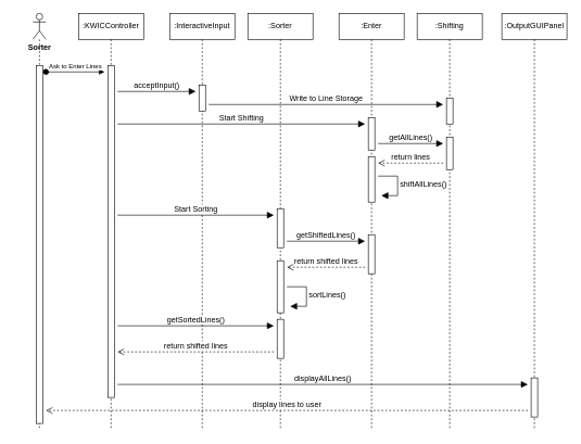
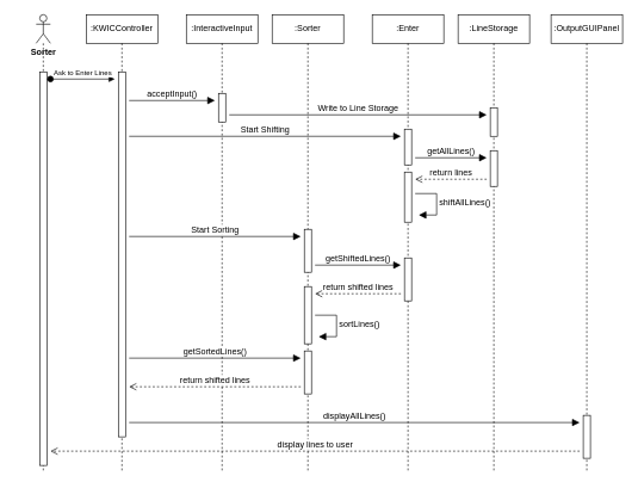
  <mxCell id="0" />
  <mxCell id="1" parent="0" />
  <mxCell id="2" value="" style="shape=umlLifeline;perimeter=lifelinePerimeter;whiteSpace=wrap;html=1;container=1;dropTarget=0;collapsible=0;recursiveResize=0;outlineConnect=0;portConstraint=eastwest;newEdgeStyle={&quot;curved&quot;:0,&quot;rounded&quot;:0};participant=umlActor;" vertex="1" parent="1"><mxGeometry x="50" y="20" width="20" height="640" as="geometry" /></mxCell>
  <mxCell id="3" value="" style="html=1;points=[[0,0,0,0,5],[0,1,0,0,-5],[1,0,0,0,5],[1,1,0,0,-5]];perimeter=orthogonalPerimeter;outlineConnect=0;targetShapes=umlLifeline;portConstraint=eastwest;newEdgeStyle={&quot;curved&quot;:0,&quot;rounded&quot;:0};" vertex="1" parent="2"><mxGeometry x="5" y="80" width="10" height="550" as="geometry" /></mxCell>
  <mxCell id="4" value=":InteractiveInput" style="shape=umlLifeline;perimeter=lifelinePerimeter;whiteSpace=wrap;html=1;container=1;dropTarget=0;collapsible=0;recursiveResize=0;outlineConnect=0;portConstraint=eastwest;newEdgeStyle={&quot;curved&quot;:0,&quot;rounded&quot;:0};" vertex="1" parent="1"><mxGeometry x="260" y="20" width="100" height="640" as="geometry" /></mxCell>
  <mxCell id="5" value="" style="html=1;points=[[0,0,0,0,5],[0,1,0,0,-5],[1,0,0,0,5],[1,1,0,0,-5]];perimeter=orthogonalPerimeter;outlineConnect=0;targetShapes=umlLifeline;portConstraint=eastwest;newEdgeStyle={&quot;curved&quot;:0,&quot;rounded&quot;:0};" vertex="1" parent="4"><mxGeometry x="45" y="110" width="10" height="40" as="geometry" /></mxCell>
  <mxCell id="6" value=":KWICController" style="shape=umlLifeline;perimeter=lifelinePerimeter;whiteSpace=wrap;html=1;container=1;dropTarget=0;collapsible=0;recursiveResize=0;outlineConnect=0;portConstraint=eastwest;newEdgeStyle={&quot;curved&quot;:0,&quot;rounded&quot;:0};" vertex="1" parent="1"><mxGeometry x="120" y="20" width="100" height="640" as="geometry" /></mxCell>
  <mxCell id="7" value="" style="html=1;points=[[0,0,0,0,5],[0,1,0,0,-5],[1,0,0,0,5],[1,1,0,0,-5]];perimeter=orthogonalPerimeter;outlineConnect=0;targetShapes=umlLifeline;portConstraint=eastwest;newEdgeStyle={&quot;curved&quot;:0,&quot;rounded&quot;:0};" vertex="1" parent="6"><mxGeometry x="45" y="80" width="10" height="510" as="geometry" /></mxCell>
  <mxCell id="8" value="Ask to Enter Lines" style="html=1;verticalAlign=bottom;startArrow=oval;startFill=1;endArrow=block;startSize=8;curved=0;rounded=0;fontSize=10;" edge="1" parent="1"><mxGeometry width="60" relative="1" as="geometry"><mxPoint x="70" y="110" as="sourcePoint" /><mxPoint x="160" y="110" as="targetPoint" /></mxGeometry></mxCell>
  <mxCell id="9" value="acceptInput()" style="html=1;verticalAlign=bottom;endArrow=block;curved=0;rounded=0;fontSize=12;startSize=8;endSize=8;" edge="1" parent="1"><mxGeometry width="80" relative="1" as="geometry"><mxPoint x="180" y="140" as="sourcePoint" /><mxPoint x="300" y="140" as="targetPoint" /></mxGeometry></mxCell>
  <mxCell id="10" value=":Enter" style="shape=umlLifeline;perimeter=lifelinePerimeter;whiteSpace=wrap;html=1;container=1;dropTarget=0;collapsible=0;recursiveResize=0;outlineConnect=0;portConstraint=eastwest;newEdgeStyle={&quot;curved&quot;:0,&quot;rounded&quot;:0};" vertex="1" parent="1"><mxGeometry x="520" y="20" width="100" height="640" as="geometry" /></mxCell>
  <mxCell id="11" value="shiftAllLines()" style="html=1;align=left;spacingLeft=2;endArrow=block;rounded=0;edgeStyle=orthogonalEdgeStyle;curved=0;rounded=0;fontSize=12;startSize=8;endSize=8;" edge="1" parent="10"><mxGeometry relative="1" as="geometry"><mxPoint x="60" y="250" as="sourcePoint" /><Array as="points"><mxPoint x="90" y="280" /></Array><mxPoint x="65" y="280.0" as="targetPoint" /></mxGeometry></mxCell>
  <mxCell id="12" value="" style="html=1;points=[[0,0,0,0,5],[0,1,0,0,-5],[1,0,0,0,5],[1,1,0,0,-5]];perimeter=orthogonalPerimeter;outlineConnect=0;targetShapes=umlLifeline;portConstraint=eastwest;newEdgeStyle={&quot;curved&quot;:0,&quot;rounded&quot;:0};" vertex="1" parent="10"><mxGeometry x="45" y="160" width="10" height="50" as="geometry" /></mxCell>
  <mxCell id="13" value="" style="html=1;points=[[0,0,0,0,5],[0,1,0,0,-5],[1,0,0,0,5],[1,1,0,0,-5]];perimeter=orthogonalPerimeter;outlineConnect=0;targetShapes=umlLifeline;portConstraint=eastwest;newEdgeStyle={&quot;curved&quot;:0,&quot;rounded&quot;:0};" vertex="1" parent="10"><mxGeometry x="45" y="220" width="10" height="70" as="geometry" /></mxCell>
  <mxCell id="14" value="" style="html=1;points=[[0,0,0,0,5],[0,1,0,0,-5],[1,0,0,0,5],[1,1,0,0,-5]];perimeter=orthogonalPerimeter;outlineConnect=0;targetShapes=umlLifeline;portConstraint=eastwest;newEdgeStyle={&quot;curved&quot;:0,&quot;rounded&quot;:0};" vertex="1" parent="10"><mxGeometry x="45" y="340" width="10" height="60" as="geometry" /></mxCell>
  <mxCell id="15" value="Start Shifting" style="html=1;verticalAlign=bottom;endArrow=block;curved=0;rounded=0;fontSize=12;startSize=8;endSize=8;" edge="1" parent="1"><mxGeometry width="80" relative="1" as="geometry"><mxPoint x="180" y="190" as="sourcePoint" /><mxPoint x="560" y="190" as="targetPoint" /></mxGeometry></mxCell>
  <mxCell id="16" value=":Sorter" style="shape=umlLifeline;perimeter=lifelinePerimeter;whiteSpace=wrap;html=1;container=1;dropTarget=0;collapsible=0;recursiveResize=0;outlineConnect=0;portConstraint=eastwest;newEdgeStyle={&quot;curved&quot;:0,&quot;rounded&quot;:0};" vertex="1" parent="1"><mxGeometry x="380" y="20" width="100" height="640" as="geometry" /></mxCell>
  <mxCell id="17" value="" style="html=1;points=[[0,0,0,0,5],[0,1,0,0,-5],[1,0,0,0,5],[1,1,0,0,-5]];perimeter=orthogonalPerimeter;outlineConnect=0;targetShapes=umlLifeline;portConstraint=eastwest;newEdgeStyle={&quot;curved&quot;:0,&quot;rounded&quot;:0};" vertex="1" parent="16"><mxGeometry x="45" y="300" width="10" height="60" as="geometry" /></mxCell>
  <mxCell id="18" value="" style="html=1;points=[[0,0,0,0,5],[0,1,0,0,-5],[1,0,0,0,5],[1,1,0,0,-5]];perimeter=orthogonalPerimeter;outlineConnect=0;targetShapes=umlLifeline;portConstraint=eastwest;newEdgeStyle={&quot;curved&quot;:0,&quot;rounded&quot;:0};" vertex="1" parent="16"><mxGeometry x="45" y="380" width="10" height="80" as="geometry" /></mxCell>
  <mxCell id="19" value="" style="html=1;points=[[0,0,0,0,5],[0,1,0,0,-5],[1,0,0,0,5],[1,1,0,0,-5]];perimeter=orthogonalPerimeter;outlineConnect=0;targetShapes=umlLifeline;portConstraint=eastwest;newEdgeStyle={&quot;curved&quot;:0,&quot;rounded&quot;:0};" vertex="1" parent="16"><mxGeometry x="45" y="470" width="10" height="60" as="geometry" /></mxCell>
- <mxCell id="20" value=":Shifting" style="shape=umlLifeline;perimeter=lifelinePerimeter;whiteSpace=wrap;html=1;container=1;dropTarget=0;collapsible=0;recursiveResize=0;outlineConnect=0;portConstraint=eastwest;newEdgeStyle={&quot;curved&quot;:0,&quot;rounded&quot;:0};" vertex="1" parent="1"><mxGeometry x="640" y="20" width="100" height="640" as="geometry" /></mxCell>
+ <mxCell id="20" value=":LineStorage" style="shape=umlLifeline;perimeter=lifelinePerimeter;whiteSpace=wrap;html=1;container=1;dropTarget=0;collapsible=0;recursiveResize=0;outlineConnect=0;portConstraint=eastwest;newEdgeStyle={&quot;curved&quot;:0,&quot;rounded&quot;:0};" vertex="1" parent="1"><mxGeometry x="640" y="20" width="100" height="640" as="geometry" /></mxCell>
  <mxCell id="21" value="" style="html=1;points=[[0,0,0,0,5],[0,1,0,0,-5],[1,0,0,0,5],[1,1,0,0,-5]];perimeter=orthogonalPerimeter;outlineConnect=0;targetShapes=umlLifeline;portConstraint=eastwest;newEdgeStyle={&quot;curved&quot;:0,&quot;rounded&quot;:0};" vertex="1" parent="20"><mxGeometry x="45" y="130" width="10" height="40" as="geometry" /></mxCell>
  <mxCell id="22" value="" style="html=1;points=[[0,0,0,0,5],[0,1,0,0,-5],[1,0,0,0,5],[1,1,0,0,-5]];perimeter=orthogonalPerimeter;outlineConnect=0;targetShapes=umlLifeline;portConstraint=eastwest;newEdgeStyle={&quot;curved&quot;:0,&quot;rounded&quot;:0};" vertex="1" parent="20"><mxGeometry x="45" y="190" width="10" height="50" as="geometry" /></mxCell>
  <mxCell id="23" value="getAllLines()" style="html=1;verticalAlign=bottom;endArrow=block;curved=0;rounded=0;fontSize=12;startSize=8;endSize=8;" edge="1" parent="1"><mxGeometry width="80" relative="1" as="geometry"><mxPoint x="580" y="220" as="sourcePoint" /><mxPoint x="680" y="220" as="targetPoint" /></mxGeometry></mxCell>
  <mxCell id="24" value="Write to Line Storage" style="html=1;verticalAlign=bottom;endArrow=block;curved=0;rounded=0;fontSize=12;startSize=8;endSize=8;" edge="1" parent="1"><mxGeometry width="80" relative="1" as="geometry"><mxPoint x="320" y="160" as="sourcePoint" /><mxPoint x="680" y="160" as="targetPoint" /></mxGeometry></mxCell>
  <mxCell id="25" value="return lines" style="html=1;verticalAlign=bottom;endArrow=open;dashed=1;endSize=8;curved=0;rounded=0;fontSize=12;" edge="1" parent="1"><mxGeometry relative="1" as="geometry"><mxPoint x="680" y="250" as="sourcePoint" /><mxPoint x="580" y="250" as="targetPoint" /></mxGeometry></mxCell>
  <mxCell id="26" value="Start Sorting" style="html=1;verticalAlign=bottom;endArrow=block;curved=0;rounded=0;fontSize=12;startSize=8;endSize=8;" edge="1" parent="1"><mxGeometry width="80" relative="1" as="geometry"><mxPoint x="180" y="330" as="sourcePoint" /><mxPoint x="420" y="330" as="targetPoint" /></mxGeometry></mxCell>
  <mxCell id="27" value="getShiftedLines()" style="html=1;verticalAlign=bottom;endArrow=block;curved=0;rounded=0;fontSize=12;startSize=8;endSize=8;" edge="1" parent="1"><mxGeometry width="80" relative="1" as="geometry"><mxPoint x="440" y="370" as="sourcePoint" /><mxPoint x="560" y="370" as="targetPoint" /></mxGeometry></mxCell>
  <mxCell id="28" value="return shifted lines" style="html=1;verticalAlign=bottom;endArrow=open;dashed=1;endSize=8;curved=0;rounded=0;fontSize=12;" edge="1" parent="1"><mxGeometry relative="1" as="geometry"><mxPoint x="560" y="410" as="sourcePoint" /><mxPoint x="440" y="410" as="targetPoint" /></mxGeometry></mxCell>
  <mxCell id="29" value="sortLines()" style="html=1;align=left;spacingLeft=2;endArrow=block;rounded=0;edgeStyle=orthogonalEdgeStyle;curved=0;rounded=0;fontSize=12;startSize=8;endSize=8;" edge="1" parent="1"><mxGeometry relative="1" as="geometry"><mxPoint x="440" y="440" as="sourcePoint" /><Array as="points"><mxPoint x="470" y="470" /></Array><mxPoint x="445" y="470" as="targetPoint" /></mxGeometry></mxCell>
  <mxCell id="30" value=":OutputGUIPanel" style="shape=umlLifeline;perimeter=lifelinePerimeter;whiteSpace=wrap;html=1;container=1;dropTarget=0;collapsible=0;recursiveResize=0;outlineConnect=0;portConstraint=eastwest;newEdgeStyle={&quot;curved&quot;:0,&quot;rounded&quot;:0};" vertex="1" parent="1"><mxGeometry x="770" y="20" width="100" height="640" as="geometry" /></mxCell>
  <mxCell id="31" value="" style="html=1;points=[[0,0,0,0,5],[0,1,0,0,-5],[1,0,0,0,5],[1,1,0,0,-5]];perimeter=orthogonalPerimeter;outlineConnect=0;targetShapes=umlLifeline;portConstraint=eastwest;newEdgeStyle={&quot;curved&quot;:0,&quot;rounded&quot;:0};" vertex="1" parent="30"><mxGeometry x="45" y="560" width="10" height="60" as="geometry" /></mxCell>
  <mxCell id="32" value="getSortedLines()" style="html=1;verticalAlign=bottom;endArrow=block;curved=0;rounded=0;fontSize=12;startSize=8;endSize=8;" edge="1" parent="1"><mxGeometry width="80" relative="1" as="geometry"><mxPoint x="180" y="500" as="sourcePoint" /><mxPoint x="420" y="500" as="targetPoint" /></mxGeometry></mxCell>
  <mxCell id="33" value="return shifted lines" style="html=1;verticalAlign=bottom;endArrow=open;dashed=1;endSize=8;curved=0;rounded=0;fontSize=12;" edge="1" parent="1"><mxGeometry relative="1" as="geometry"><mxPoint x="420" y="540" as="sourcePoint" /><mxPoint x="180" y="540" as="targetPoint" /></mxGeometry></mxCell>
  <mxCell id="34" value="displayAllLines()" style="html=1;verticalAlign=bottom;endArrow=block;curved=0;rounded=0;fontSize=12;startSize=8;endSize=8;" edge="1" parent="1"><mxGeometry width="80" relative="1" as="geometry"><mxPoint x="180" y="590" as="sourcePoint" /><mxPoint x="810" y="590" as="targetPoint" /></mxGeometry></mxCell>
  <mxCell id="35" value="display lines to user" style="html=1;verticalAlign=bottom;endArrow=open;dashed=1;endSize=8;curved=0;rounded=0;fontSize=12;" edge="1" parent="1"><mxGeometry relative="1" as="geometry"><mxPoint x="810" y="630" as="sourcePoint" /><mxPoint x="70" y="630" as="targetPoint" /></mxGeometry></mxCell>
  <mxCell id="36" value="Sorter" style="text;align=center;fontStyle=1;verticalAlign=middle;spacingLeft=3;spacingRight=3;strokeColor=none;rotatable=0;points=[[0,0.5],[1,0.5]];portConstraint=eastwest;html=1;" vertex="1" parent="1"><mxGeometry x="20" y="60" width="80" height="26" as="geometry" /></mxCell>
